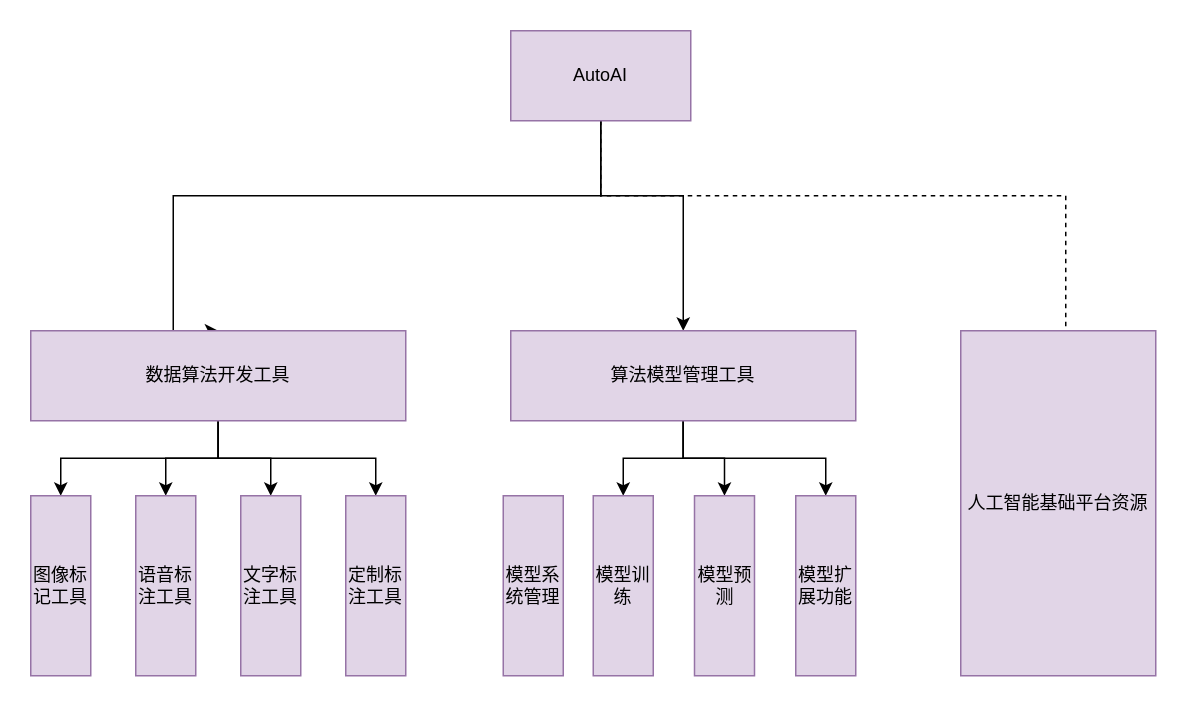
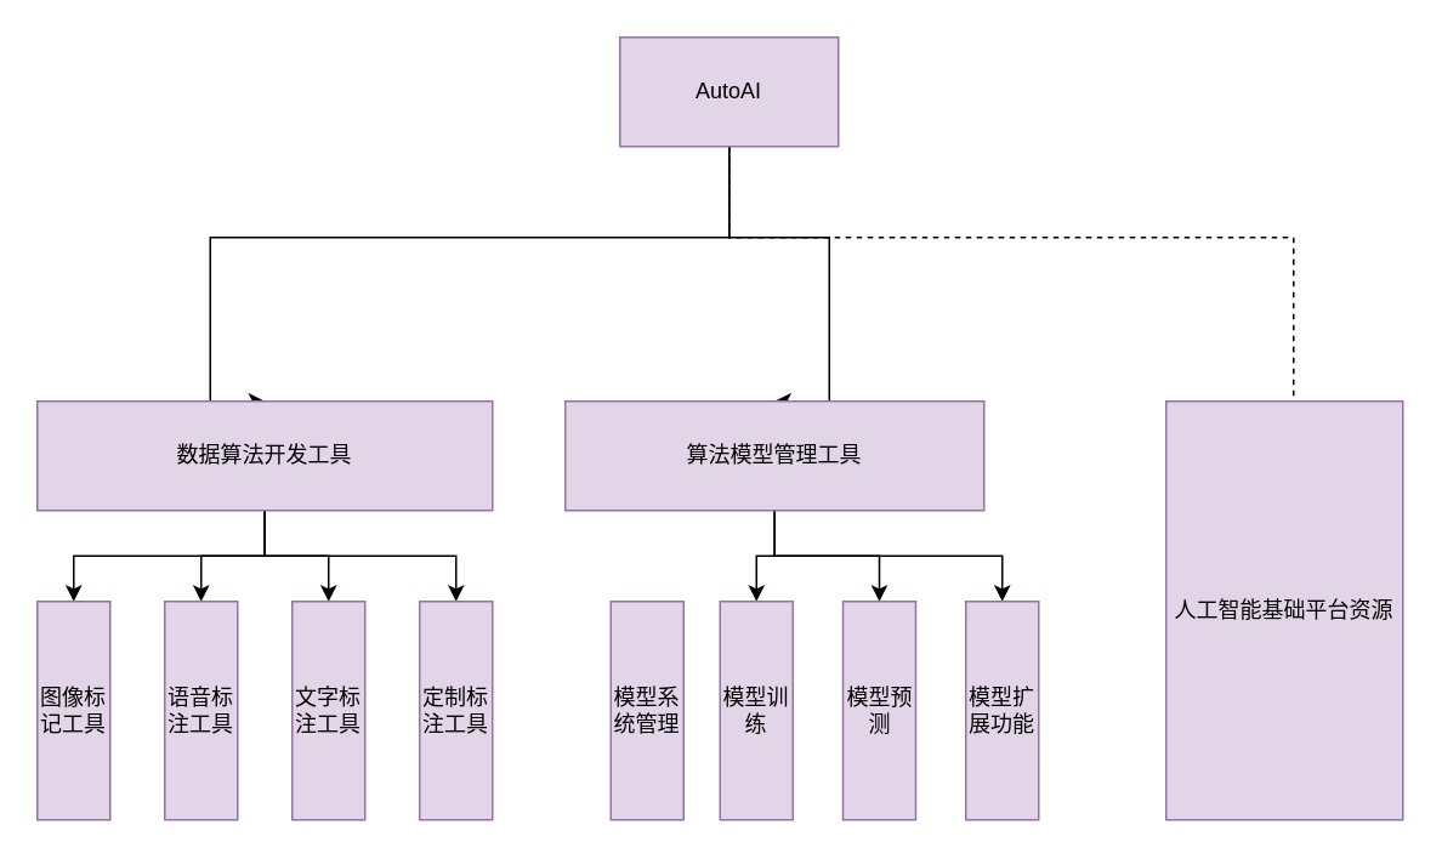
  <mxCell id="0" />
  <mxCell id="1" parent="0" />
  <mxCell id="2" style="edgeStyle=orthogonalEdgeStyle;rounded=0;orthogonalLoop=1;jettySize=auto;html=1;entryX=0.5;entryY=0;entryDx=0;entryDy=0;" edge="1" parent="1" source="5" target="14"><mxGeometry relative="1" as="geometry"><Array as="points"><mxPoint x="400" y="130" /><mxPoint x="455" y="130" /></Array></mxGeometry></mxCell>
  <mxCell id="3" style="edgeStyle=orthogonalEdgeStyle;rounded=0;orthogonalLoop=1;jettySize=auto;html=1;entryX=0.5;entryY=0;entryDx=0;entryDy=0;" edge="1" parent="1" source="5" target="10"><mxGeometry relative="1" as="geometry"><Array as="points"><mxPoint x="400" y="130" /><mxPoint x="115" y="130" /><mxPoint x="115" y="220" /></Array></mxGeometry></mxCell>
  <mxCell id="4" style="edgeStyle=orthogonalEdgeStyle;rounded=0;orthogonalLoop=1;jettySize=auto;html=1;entryX=0.5;entryY=0.167;entryDx=0;entryDy=0;entryPerimeter=0;dashed=1;" edge="1" parent="1" source="5" target="15"><mxGeometry relative="1" as="geometry"><Array as="points"><mxPoint x="400" y="130" /><mxPoint x="710" y="130" /><mxPoint x="710" y="263" /></Array></mxGeometry></mxCell>
  <mxCell id="5" value="AutoAI" style="rounded=0;whiteSpace=wrap;html=1;fillColor=#e1d5e7;strokeColor=#9673a6;" vertex="1" parent="1"><mxGeometry x="340" y="20" width="120" height="60" as="geometry" /></mxCell>
  <mxCell id="6" style="edgeStyle=orthogonalEdgeStyle;rounded=0;orthogonalLoop=1;jettySize=auto;html=1;entryX=0;entryY=0.5;entryDx=0;entryDy=0;" edge="1" parent="1" source="10" target="16"><mxGeometry relative="1" as="geometry" /></mxCell>
  <mxCell id="7" style="edgeStyle=orthogonalEdgeStyle;rounded=0;orthogonalLoop=1;jettySize=auto;html=1;entryX=0;entryY=0.5;entryDx=0;entryDy=0;" edge="1" parent="1" source="10" target="23"><mxGeometry relative="1" as="geometry" /></mxCell>
  <mxCell id="8" style="edgeStyle=orthogonalEdgeStyle;rounded=0;orthogonalLoop=1;jettySize=auto;html=1;entryX=0;entryY=0.5;entryDx=0;entryDy=0;" edge="1" parent="1" source="10" target="17"><mxGeometry relative="1" as="geometry" /></mxCell>
  <mxCell id="9" style="edgeStyle=orthogonalEdgeStyle;rounded=0;orthogonalLoop=1;jettySize=auto;html=1;entryX=0;entryY=0.5;entryDx=0;entryDy=0;" edge="1" parent="1" source="10" target="18"><mxGeometry relative="1" as="geometry" /></mxCell>
  <mxCell id="10" value="数据算法开发工具" style="rounded=0;whiteSpace=wrap;html=1;fillColor=#e1d5e7;strokeColor=#9673a6;" vertex="1" parent="1"><mxGeometry x="20" y="220" width="250" height="60" as="geometry" /></mxCell>
  <mxCell id="11" style="edgeStyle=orthogonalEdgeStyle;rounded=0;orthogonalLoop=1;jettySize=auto;html=1;entryX=0;entryY=0.5;entryDx=0;entryDy=0;" edge="1" parent="1" source="14" target="20"><mxGeometry relative="1" as="geometry" /></mxCell>
  <mxCell id="12" style="edgeStyle=orthogonalEdgeStyle;rounded=0;orthogonalLoop=1;jettySize=auto;html=1;entryX=0;entryY=0.5;entryDx=0;entryDy=0;" edge="1" parent="1" source="14" target="21"><mxGeometry relative="1" as="geometry" /></mxCell>
  <mxCell id="13" style="edgeStyle=orthogonalEdgeStyle;rounded=0;orthogonalLoop=1;jettySize=auto;html=1;entryX=0;entryY=0.5;entryDx=0;entryDy=0;" edge="1" parent="1" source="14" target="22"><mxGeometry relative="1" as="geometry" /></mxCell>
- <mxCell id="14" value="算法模型管理工具" style="rounded=0;whiteSpace=wrap;html=1;fillColor=#e1d5e7;strokeColor=#9673a6;" vertex="1" parent="1"><mxGeometry x="340" y="220" width="230" height="60" as="geometry" /></mxCell>
+ <mxCell id="14" value="算法模型管理工具" style="rounded=0;whiteSpace=wrap;html=1;fillColor=#e1d5e7;strokeColor=#9673a6;" vertex="1" parent="1"><mxGeometry x="310" y="220" width="230" height="60" as="geometry" /></mxCell>
  <mxCell id="15" value="人工智能基础平台资源" style="rounded=0;whiteSpace=wrap;html=1;fillColor=#e1d5e7;strokeColor=#9673a6;" vertex="1" parent="1"><mxGeometry x="640" y="220" width="130" height="230" as="geometry" /></mxCell>
  <mxCell id="16" value="图像标记工具" style="rounded=0;whiteSpace=wrap;html=1;direction=south;fillColor=#e1d5e7;strokeColor=#9673a6;" vertex="1" parent="1"><mxGeometry x="20" y="330" width="40" height="120" as="geometry" /></mxCell>
  <mxCell id="17" value="文字标注工具" style="rounded=0;whiteSpace=wrap;html=1;direction=south;fillColor=#e1d5e7;strokeColor=#9673a6;" vertex="1" parent="1"><mxGeometry x="160" y="330" width="40" height="120" as="geometry" /></mxCell>
  <mxCell id="18" value="定制标注工具" style="rounded=0;whiteSpace=wrap;html=1;direction=south;fillColor=#e1d5e7;strokeColor=#9673a6;" vertex="1" parent="1"><mxGeometry x="230" y="330" width="40" height="120" as="geometry" /></mxCell>
  <mxCell id="19" value="模型系统管理" style="rounded=0;whiteSpace=wrap;html=1;direction=south;fillColor=#e1d5e7;strokeColor=#9673a6;" vertex="1" parent="1"><mxGeometry x="335" y="330" width="40" height="120" as="geometry" /></mxCell>
  <mxCell id="20" value="模型训练" style="rounded=0;whiteSpace=wrap;html=1;direction=south;fillColor=#e1d5e7;strokeColor=#9673a6;" vertex="1" parent="1"><mxGeometry x="395" y="330" width="40" height="120" as="geometry" /></mxCell>
  <mxCell id="21" value="模型预测" style="rounded=0;whiteSpace=wrap;html=1;direction=south;fillColor=#e1d5e7;strokeColor=#9673a6;" vertex="1" parent="1"><mxGeometry x="462.5" y="330" width="40" height="120" as="geometry" /></mxCell>
  <mxCell id="22" value="模型扩展功能" style="rounded=0;whiteSpace=wrap;html=1;direction=south;fillColor=#e1d5e7;strokeColor=#9673a6;" vertex="1" parent="1"><mxGeometry x="530" y="330" width="40" height="120" as="geometry" /></mxCell>
  <mxCell id="23" value="语音标注工具" style="rounded=0;whiteSpace=wrap;html=1;direction=south;fillColor=#e1d5e7;strokeColor=#9673a6;" vertex="1" parent="1"><mxGeometry x="90" y="330" width="40" height="120" as="geometry" /></mxCell>
  <mxCell id="24" style="edgeStyle=orthogonalEdgeStyle;rounded=0;orthogonalLoop=1;jettySize=auto;html=1;exitX=0.5;exitY=1;exitDx=0;exitDy=0;" edge="1" parent="1" source="15" target="15"><mxGeometry relative="1" as="geometry" /></mxCell>
